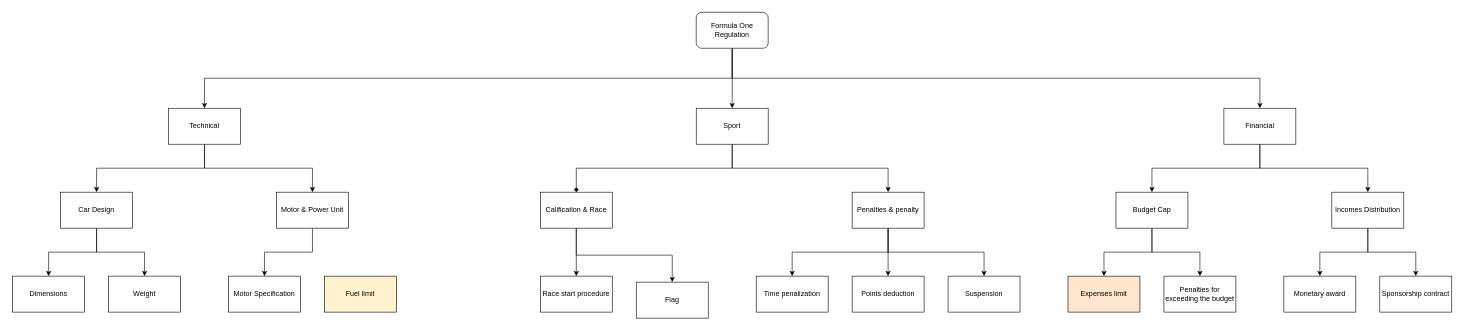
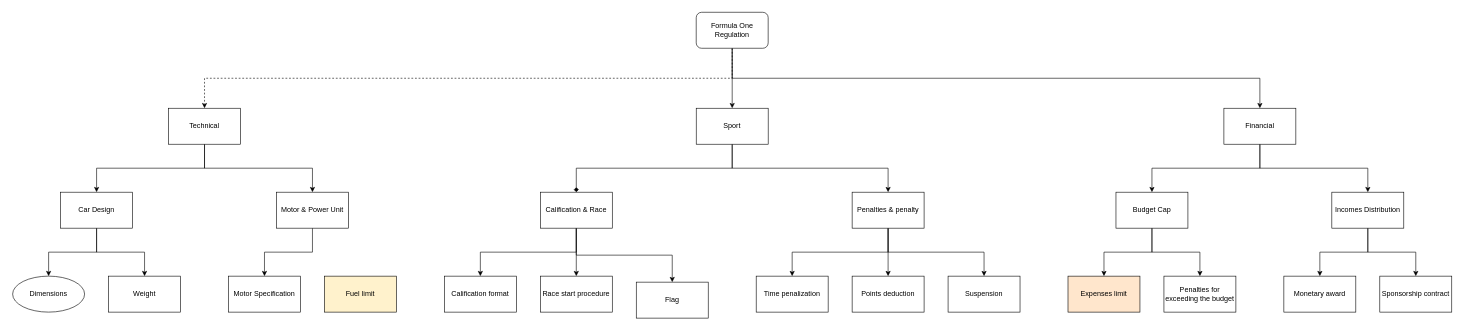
  <mxCell id="0" />
  <mxCell id="1" parent="0" />
- <mxCell id="2" style="edgeStyle=orthogonalEdgeStyle;rounded=0;orthogonalLoop=1;jettySize=auto;html=1;exitX=0.5;exitY=1;exitDx=0;exitDy=0;entryX=0.5;entryY=0;entryDx=0;entryDy=0;" edge="1" parent="1" source="5" target="8"><mxGeometry relative="1" as="geometry" /></mxCell>
+ <mxCell id="2" style="edgeStyle=orthogonalEdgeStyle;rounded=0;orthogonalLoop=1;jettySize=auto;html=1;exitX=0.5;exitY=1;exitDx=0;exitDy=0;entryX=0.5;entryY=0;entryDx=0;entryDy=0;dashed=1;" edge="1" parent="1" source="5" target="8"><mxGeometry relative="1" as="geometry" /></mxCell>
  <mxCell id="3" style="edgeStyle=orthogonalEdgeStyle;rounded=0;orthogonalLoop=1;jettySize=auto;html=1;exitX=0.5;exitY=1;exitDx=0;exitDy=0;entryX=0.5;entryY=0;entryDx=0;entryDy=0;" edge="1" parent="1" source="5" target="14"><mxGeometry relative="1" as="geometry" /></mxCell>
  <mxCell id="4" style="edgeStyle=orthogonalEdgeStyle;rounded=0;orthogonalLoop=1;jettySize=auto;html=1;exitX=0.5;exitY=1;exitDx=0;exitDy=0;entryX=0.5;entryY=0;entryDx=0;entryDy=0;" edge="1" parent="1" source="5" target="11"><mxGeometry relative="1" as="geometry" /></mxCell>
  <mxCell id="5" value="Formula One Regulation" style="whiteSpace=wrap;html=1;rounded=1;" vertex="1" parent="1"><mxGeometry x="1160" y="20" width="120" height="60" as="geometry" /></mxCell>
  <mxCell id="6" style="edgeStyle=orthogonalEdgeStyle;rounded=0;orthogonalLoop=1;jettySize=auto;html=1;exitX=0.5;exitY=1;exitDx=0;exitDy=0;entryX=0.5;entryY=0;entryDx=0;entryDy=0;" edge="1" parent="1" source="8" target="19"><mxGeometry relative="1" as="geometry" /></mxCell>
  <mxCell id="7" style="edgeStyle=orthogonalEdgeStyle;rounded=0;orthogonalLoop=1;jettySize=auto;html=1;exitX=0.5;exitY=1;exitDx=0;exitDy=0;entryX=0.5;entryY=0;entryDx=0;entryDy=0;" edge="1" parent="1" source="8" target="16"><mxGeometry relative="1" as="geometry" /></mxCell>
  <mxCell id="8" value="Technical" style="rounded=0;whiteSpace=wrap;html=1;" vertex="1" parent="1"><mxGeometry x="280" y="180" width="120" height="60" as="geometry" /></mxCell>
  <mxCell id="9" style="edgeStyle=orthogonalEdgeStyle;rounded=0;orthogonalLoop=1;jettySize=auto;html=1;exitX=0.5;exitY=1;exitDx=0;exitDy=0;entryX=0.5;entryY=0;entryDx=0;entryDy=0;" edge="1" parent="1" source="11" target="43"><mxGeometry relative="1" as="geometry" /></mxCell>
  <mxCell id="10" style="edgeStyle=orthogonalEdgeStyle;rounded=0;orthogonalLoop=1;jettySize=auto;html=1;exitX=0.5;exitY=1;exitDx=0;exitDy=0;entryX=0.5;entryY=0;entryDx=0;entryDy=0;" edge="1" parent="1" source="11" target="40"><mxGeometry relative="1" as="geometry" /></mxCell>
  <mxCell id="11" value="Financial" style="rounded=0;whiteSpace=wrap;html=1;" vertex="1" parent="1"><mxGeometry x="2040" y="180" width="120" height="60" as="geometry" /></mxCell>
  <mxCell id="12" style="edgeStyle=orthogonalEdgeStyle;rounded=0;orthogonalLoop=1;jettySize=auto;html=1;exitX=0.5;exitY=1;exitDx=0;exitDy=0;entryX=0.5;entryY=0;entryDx=0;entryDy=0;endArrow=diamond;" edge="1" parent="1" source="14" target="31"><mxGeometry relative="1" as="geometry" /></mxCell>
  <mxCell id="13" style="edgeStyle=orthogonalEdgeStyle;rounded=0;orthogonalLoop=1;jettySize=auto;html=1;exitX=0.5;exitY=1;exitDx=0;exitDy=0;entryX=0.5;entryY=0;entryDx=0;entryDy=0;" edge="1" parent="1" source="14" target="27"><mxGeometry relative="1" as="geometry" /></mxCell>
  <mxCell id="14" value="Sport" style="rounded=0;whiteSpace=wrap;html=1;" vertex="1" parent="1"><mxGeometry x="1160" y="180" width="120" height="60" as="geometry" /></mxCell>
  <mxCell id="15" style="edgeStyle=orthogonalEdgeStyle;rounded=0;orthogonalLoop=1;jettySize=auto;html=1;exitX=0.5;exitY=1;exitDx=0;exitDy=0;entryX=0.5;entryY=0;entryDx=0;entryDy=0;" edge="1" parent="1" source="16" target="23"><mxGeometry relative="1" as="geometry" /></mxCell>
  <mxCell id="16" value="Motor &amp;amp; Power Unit" style="rounded=0;whiteSpace=wrap;html=1;" vertex="1" parent="1"><mxGeometry x="460" y="320" width="120" height="60" as="geometry" /></mxCell>
  <mxCell id="17" style="edgeStyle=orthogonalEdgeStyle;rounded=0;orthogonalLoop=1;jettySize=auto;html=1;exitX=0.5;exitY=1;exitDx=0;exitDy=0;entryX=0.5;entryY=0;entryDx=0;entryDy=0;" edge="1" parent="1" source="19" target="21"><mxGeometry relative="1" as="geometry" /></mxCell>
  <mxCell id="18" style="edgeStyle=orthogonalEdgeStyle;rounded=0;orthogonalLoop=1;jettySize=auto;html=1;exitX=0.5;exitY=1;exitDx=0;exitDy=0;entryX=0.5;entryY=0;entryDx=0;entryDy=0;" edge="1" parent="1" source="19" target="20"><mxGeometry relative="1" as="geometry" /></mxCell>
  <mxCell id="19" value="Car Design" style="rounded=0;whiteSpace=wrap;html=1;" vertex="1" parent="1"><mxGeometry x="100" y="320" width="120" height="60" as="geometry" /></mxCell>
  <mxCell id="20" value="Weight" style="rounded=0;whiteSpace=wrap;html=1;" vertex="1" parent="1"><mxGeometry y="460" width="120" height="60" as="geometry" x="180" /></mxCell>
- <mxCell id="21" value="Dimensions" style="rounded=0;whiteSpace=wrap;html=1;" vertex="1" parent="1"><mxGeometry x="20" y="460" width="120" height="60" as="geometry" /></mxCell>
+ <mxCell id="21" value="Dimensions" style="ellipse;whiteSpace=wrap;html=1;" vertex="1" parent="1"><mxGeometry x="20" y="460" width="120" height="60" as="geometry" /></mxCell>
  <mxCell id="22" value="Fuel limit" style="rounded=0;whiteSpace=wrap;html=1;fillColor=#fff2cc;" vertex="1" parent="1"><mxGeometry x="540" y="460" width="120" height="60" as="geometry" /></mxCell>
  <mxCell id="23" value="Motor Specification" style="rounded=0;whiteSpace=wrap;html=1;" vertex="1" parent="1"><mxGeometry x="380" y="460" width="120" height="60" as="geometry" /></mxCell>
  <mxCell id="24" style="edgeStyle=orthogonalEdgeStyle;rounded=0;orthogonalLoop=1;jettySize=auto;html=1;exitX=0.5;exitY=1;exitDx=0;exitDy=0;entryX=0.5;entryY=0;entryDx=0;entryDy=0;" edge="1" parent="1" source="27" target="37"><mxGeometry relative="1" as="geometry" /></mxCell>
  <mxCell id="25" style="edgeStyle=orthogonalEdgeStyle;rounded=0;orthogonalLoop=1;jettySize=auto;html=1;exitX=0.5;exitY=1;exitDx=0;exitDy=0;entryX=0.5;entryY=0;entryDx=0;entryDy=0;" edge="1" parent="1" source="27" target="36"><mxGeometry relative="1" as="geometry" /></mxCell>
  <mxCell id="26" style="edgeStyle=orthogonalEdgeStyle;rounded=0;orthogonalLoop=1;jettySize=auto;html=1;exitX=0.5;exitY=1;exitDx=0;exitDy=0;entryX=0.5;entryY=0;entryDx=0;entryDy=0;" edge="1" parent="1" source="27" target="35"><mxGeometry relative="1" as="geometry" /></mxCell>
  <mxCell id="27" value="Penalties &amp;amp; penalty" style="rounded=0;whiteSpace=wrap;html=1;" vertex="1" parent="1"><mxGeometry x="1420" y="320" width="120" height="60" as="geometry" /></mxCell>
+ <mxCell id="28" style="edgeStyle=orthogonalEdgeStyle;rounded=0;orthogonalLoop=1;jettySize=auto;html=1;exitX=0.5;exitY=1;exitDx=0;exitDy=0;entryX=0.5;entryY=0;entryDx=0;entryDy=0;" edge="1" parent="1" source="31" target="34"><mxGeometry relative="1" as="geometry" /></mxCell>
  <mxCell id="29" style="edgeStyle=orthogonalEdgeStyle;rounded=0;orthogonalLoop=1;jettySize=auto;html=1;exitX=0.5;exitY=1;exitDx=0;exitDy=0;entryX=0.5;entryY=0;entryDx=0;entryDy=0;" edge="1" parent="1" source="31" target="32"><mxGeometry relative="1" as="geometry" /></mxCell>
  <mxCell id="30" style="edgeStyle=orthogonalEdgeStyle;rounded=0;orthogonalLoop=1;jettySize=auto;html=1;exitX=0.5;exitY=1;exitDx=0;exitDy=0;entryX=0.5;entryY=0;entryDx=0;entryDy=0;" edge="1" parent="1" source="31" target="33"><mxGeometry relative="1" as="geometry" /></mxCell>
  <mxCell id="31" value="Calification &amp;amp; Race" style="rounded=0;whiteSpace=wrap;html=1;" vertex="1" parent="1"><mxGeometry x="900" y="320" width="120" height="60" as="geometry" /></mxCell>
  <mxCell id="32" value="Flag" style="rounded=0;whiteSpace=wrap;html=1;" vertex="1" parent="1"><mxGeometry x="1060" y="470" width="120" height="60" as="geometry" /></mxCell>
  <mxCell id="33" value="Race start procedure" style="rounded=0;whiteSpace=wrap;html=1;" vertex="1" parent="1"><mxGeometry x="900" y="460" width="120" height="60" as="geometry" /></mxCell>
+ <mxCell id="34" value="Calification format" style="rounded=0;whiteSpace=wrap;html=1;" vertex="1" parent="1"><mxGeometry x="740" y="460" width="120" height="60" as="geometry" /></mxCell>
  <mxCell id="35" value="Suspension" style="rounded=0;whiteSpace=wrap;html=1;" vertex="1" parent="1"><mxGeometry x="1580" y="460" width="120" height="60" as="geometry" /></mxCell>
  <mxCell id="36" value="Points deduction" style="rounded=0;whiteSpace=wrap;html=1;" vertex="1" parent="1"><mxGeometry x="1420" y="460" width="120" height="60" as="geometry" /></mxCell>
  <mxCell id="37" value="Time penalization" style="rounded=0;whiteSpace=wrap;html=1;" vertex="1" parent="1"><mxGeometry x="1260" y="460" width="120" height="60" as="geometry" /></mxCell>
  <mxCell id="38" style="edgeStyle=orthogonalEdgeStyle;rounded=0;orthogonalLoop=1;jettySize=auto;html=1;exitX=0.5;exitY=1;exitDx=0;exitDy=0;entryX=0.5;entryY=0;entryDx=0;entryDy=0;" edge="1" parent="1" source="40" target="47"><mxGeometry relative="1" as="geometry" /></mxCell>
  <mxCell id="39" style="edgeStyle=orthogonalEdgeStyle;rounded=0;orthogonalLoop=1;jettySize=auto;html=1;exitX=0.5;exitY=1;exitDx=0;exitDy=0;entryX=0.5;entryY=0;entryDx=0;entryDy=0;" edge="1" parent="1" source="40" target="46"><mxGeometry relative="1" as="geometry" /></mxCell>
  <mxCell id="40" value="Incomes Distribution" style="rounded=0;whiteSpace=wrap;html=1;" vertex="1" parent="1"><mxGeometry x="2220" y="320" width="120" height="60" as="geometry" /></mxCell>
  <mxCell id="41" style="edgeStyle=orthogonalEdgeStyle;rounded=0;orthogonalLoop=1;jettySize=auto;html=1;exitX=0.5;exitY=1;exitDx=0;exitDy=0;entryX=0.5;entryY=0;entryDx=0;entryDy=0;" edge="1" parent="1" source="43" target="44"><mxGeometry relative="1" as="geometry" /></mxCell>
  <mxCell id="42" style="edgeStyle=orthogonalEdgeStyle;rounded=0;orthogonalLoop=1;jettySize=auto;html=1;exitX=0.5;exitY=1;exitDx=0;exitDy=0;entryX=0.5;entryY=0;entryDx=0;entryDy=0;" edge="1" parent="1" source="43" target="45"><mxGeometry relative="1" as="geometry" /></mxCell>
  <mxCell id="43" value="Budget Cap" style="rounded=0;whiteSpace=wrap;html=1;" vertex="1" parent="1"><mxGeometry x="1860" y="320" width="120" height="60" as="geometry" /></mxCell>
  <mxCell id="44" value="Expenses limit" style="rounded=0;whiteSpace=wrap;html=1;fillColor=#ffe6cc;" vertex="1" parent="1"><mxGeometry x="1780" y="460" width="120" height="60" as="geometry" /></mxCell>
  <mxCell id="45" value="Penalties for exceeding the budget" style="rounded=0;whiteSpace=wrap;html=1;" vertex="1" parent="1"><mxGeometry x="1940" y="460" width="120" height="60" as="geometry" /></mxCell>
  <mxCell id="46" value="Sponsorship contract" style="rounded=0;whiteSpace=wrap;html=1;" vertex="1" parent="1"><mxGeometry x="2300" y="460" width="120" height="60" as="geometry" /></mxCell>
  <mxCell id="47" value="Monetary award" style="rounded=0;whiteSpace=wrap;html=1;" vertex="1" parent="1"><mxGeometry x="2140" y="460" width="120" height="60" as="geometry" /></mxCell>
